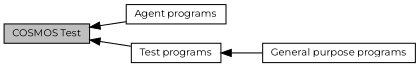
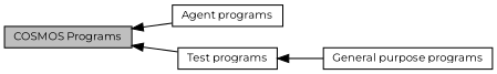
  digraph {
    fontname=Montserrat
    rankdir=LR
    node [color=black fillcolor=white fontname=Montserrat fontsize=10 shape=record style=filled]
    edge [dir=back fontname=Montserrat fontsize=10 labelfontname=Helvetica labelfontsize=10 shape=plaintext style=solid]
-   n1 [fillcolor=grey75 fontcolor=black height=0.2 label="COSMOS Test" width=0.4]
+   n1 [fillcolor=grey75 fontcolor=black height=0.2 label="COSMOS Programs" width=0.4]
    n2 [height=0.2 label="Agent programs" width=0.4]
    n3 [height=0.2 label="Test programs" width=0.4]
    n4 [height=0.2 label="General purpose programs" width=0.4]
    n1 -> n2
    n1 -> n3
    n3 -> n4
  }
